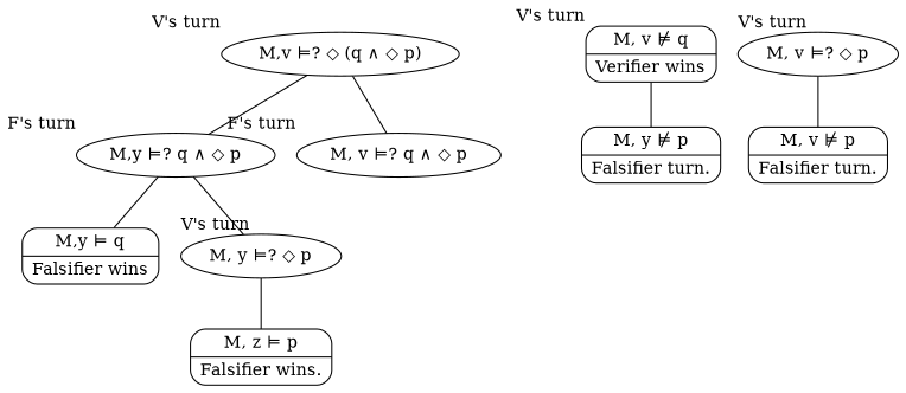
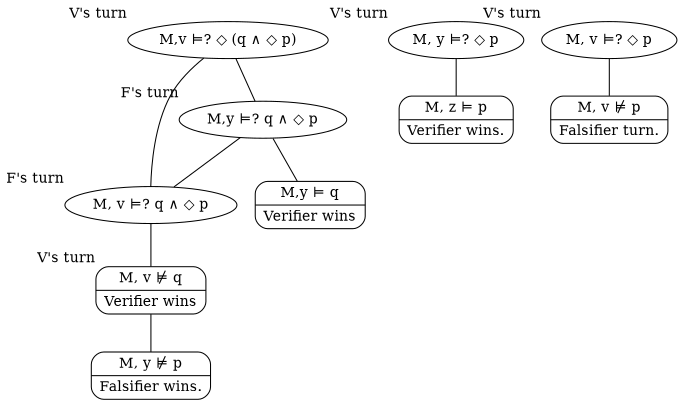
  graph {
    n1 [label="M,v ⊨? ◇ (q ∧ ◇ p)" xlabel="V's turn"]
    n2 [label="M,y ⊨? q ∧ ◇ p" xlabel="F's turn"]
    n3 [label="M, v ⊨? q ∧ ◇ p" xlabel="F's turn"]
-   n4 [label="{ M,y ⊨ q | Falsifier wins }" shape=Mrecord]
+   n4 [label="{ M,y ⊨ q | Verifier wins }" shape=Mrecord]
    n5 [label="M, y ⊨? ◇ p" xlabel="V's turn"]
    n6 [label="{ M, v ⊭ q | Verifier wins }" shape=Mrecord xlabel="V's turn"]
-   n7 [label="{ M, z ⊨ p | Falsifier wins. }" shape=Mrecord]
-   n8 [label="{M, y ⊭ p | Falsifier turn.}" shape=Mrecord]
+   n7 [label="{ M, z ⊨ p | Verifier wins. }" shape=Mrecord]
+   n8 [label="{M, y ⊭ p | Falsifier wins.}" shape=Mrecord]
    n9 [label="M, v ⊨? ◇ p" xlabel="V's turn"]
    n10 [label="{ M, v ⊭ p | Falsifier turn. }" shape=Mrecord]
    n1 -- n2
    n1 -- n3
    n2 -- n4
-   n2 -- n5
+   n2 -- n3
+   n3 -- n6
    n5 -- n7
    n6 -- n8
    n9 -- n10
  }
